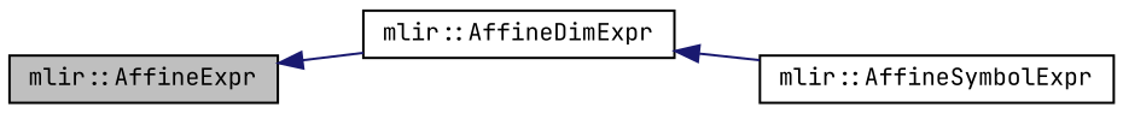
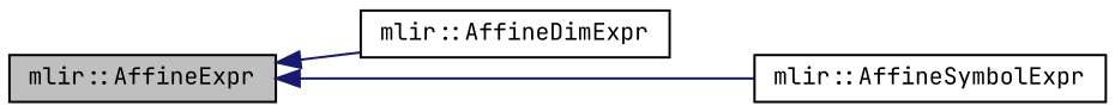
  digraph {
    fontname="JetBrains Mono"
    rankdir=LR
    node [color=black fontname="JetBrains Mono" fontsize=10 shape=record]
    edge [color=midnightblue dir=back fontname="JetBrains Mono" fontsize=10 labelfontname=Helvetica labelfontsize=10 style=solid]
    n1 [fillcolor=grey75 fontcolor=black height=0.2 label="mlir::AffineExpr" style=filled width=0.4]
    n2 [height=0.2 label="mlir::AffineDimExpr" width=0.4]
    n3 [height=0.2 label="mlir::AffineSymbolExpr" width=0.4]
    n1 -> n2
-   n2 -> n3
+   n1 -> n3
  }
